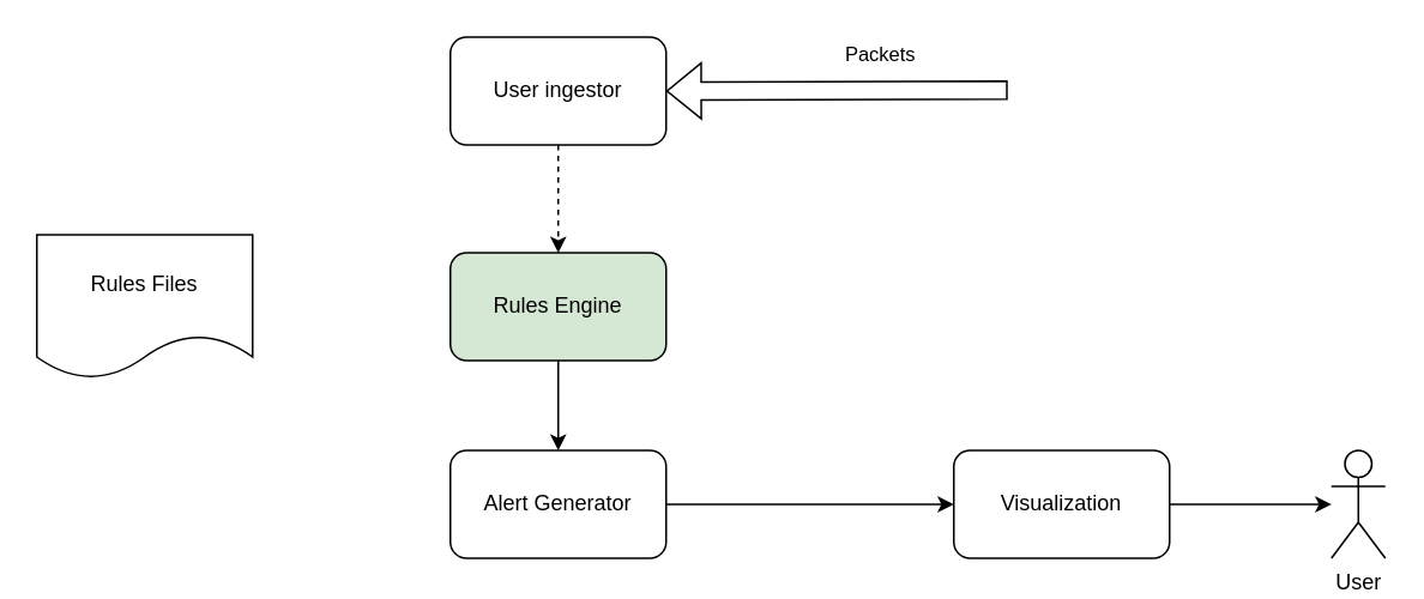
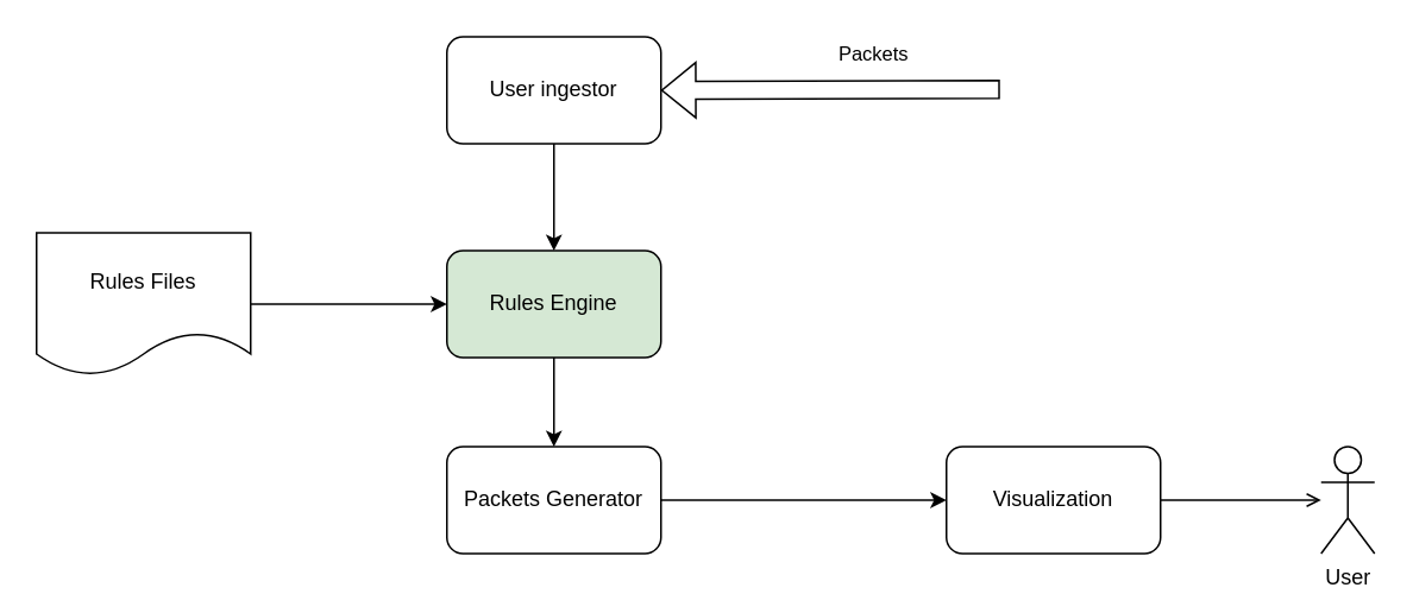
  <mxCell id="0" />
  <mxCell id="1" parent="0" />
- <mxCell id="2" value="" style="edgeStyle=orthogonalEdgeStyle;rounded=0;orthogonalLoop=1;jettySize=auto;html=1;dashed=1;" parent="1" source="3" target="5" edge="1"><mxGeometry relative="1" as="geometry" /></mxCell>
+ <mxCell id="2" value="" style="edgeStyle=orthogonalEdgeStyle;rounded=0;orthogonalLoop=1;jettySize=auto;html=1;" parent="1" source="3" target="5" edge="1"><mxGeometry relative="1" as="geometry" /></mxCell>
  <mxCell id="3" value="User ingestor" style="rounded=1;whiteSpace=wrap;html=1;" parent="1" vertex="1"><mxGeometry x="250" y="20" width="120" height="60" as="geometry" /></mxCell>
  <mxCell id="4" value="" style="edgeStyle=orthogonalEdgeStyle;rounded=0;orthogonalLoop=1;jettySize=auto;html=1;" parent="1" source="5" target="7" edge="1"><mxGeometry relative="1" as="geometry" /></mxCell>
  <mxCell id="5" value="Rules Engine" style="rounded=1;whiteSpace=wrap;html=1;fillColor=#d5e8d4;" parent="1" vertex="1"><mxGeometry x="250" y="140" width="120" height="60" as="geometry" /></mxCell>
  <mxCell id="6" style="edgeStyle=none;rounded=0;orthogonalLoop=1;jettySize=auto;html=1;exitX=1;exitY=0.5;exitDx=0;exitDy=0;entryX=0;entryY=0.5;entryDx=0;entryDy=0;" parent="1" source="7" target="10" edge="1"><mxGeometry relative="1" as="geometry" /></mxCell>
- <mxCell id="7" value="Alert Generator" style="rounded=1;whiteSpace=wrap;html=1;" parent="1" vertex="1"><mxGeometry x="250" y="250" width="120" height="60" as="geometry" /></mxCell>
+ <mxCell id="7" value="Packets Generator" style="rounded=1;whiteSpace=wrap;html=1;" parent="1" vertex="1"><mxGeometry x="250" y="250" width="120" height="60" as="geometry" /></mxCell>
  <mxCell id="8" value="User" style="shape=umlActor;verticalLabelPosition=bottom;verticalAlign=top;html=1;outlineConnect=0;" parent="1" vertex="1"><mxGeometry x="740" y="250" width="30" height="60" as="geometry" /></mxCell>
- <mxCell id="9" value="" style="edgeStyle=orthogonalEdgeStyle;rounded=0;orthogonalLoop=1;jettySize=auto;html=1;" parent="1" source="10" target="8" edge="1"><mxGeometry relative="1" as="geometry" /></mxCell>
+ <mxCell id="9" value="" style="edgeStyle=orthogonalEdgeStyle;rounded=0;orthogonalLoop=1;jettySize=auto;html=1;endArrow=open;" parent="1" source="10" target="8" edge="1"><mxGeometry relative="1" as="geometry" /></mxCell>
  <mxCell id="10" value="Visualization" style="rounded=1;whiteSpace=wrap;html=1;" parent="1" vertex="1"><mxGeometry x="530" y="250" width="120" height="60" as="geometry" /></mxCell>
+ <mxCell id="11" value="" style="edgeStyle=orthogonalEdgeStyle;rounded=0;orthogonalLoop=1;jettySize=auto;html=1;" parent="1" source="12" target="5" edge="1"><mxGeometry relative="1" as="geometry" /></mxCell>
  <mxCell id="12" value="Rules Files" style="shape=document;whiteSpace=wrap;html=1;boundedLbl=1;" parent="1" vertex="1"><mxGeometry x="20" y="130" width="120" height="80" as="geometry" /></mxCell>
  <mxCell id="13" value="" style="shape=flexArrow;endArrow=classic;html=1;rounded=0;entryX=1;entryY=0.5;entryDx=0;entryDy=0;" parent="1" target="3" edge="1"><mxGeometry width="50" height="50" relative="1" as="geometry"><mxPoint x="560" y="49.5" as="sourcePoint" /><mxPoint x="390" y="49.5" as="targetPoint" /></mxGeometry></mxCell>
  <mxCell id="14" value="Packets" style="edgeLabel;html=1;align=center;verticalAlign=middle;resizable=0;points=[];" parent="13" vertex="1" connectable="0"><mxGeometry x="-0.242" y="4" relative="1" as="geometry"><mxPoint y="-24" as="offset" /></mxGeometry></mxCell>
